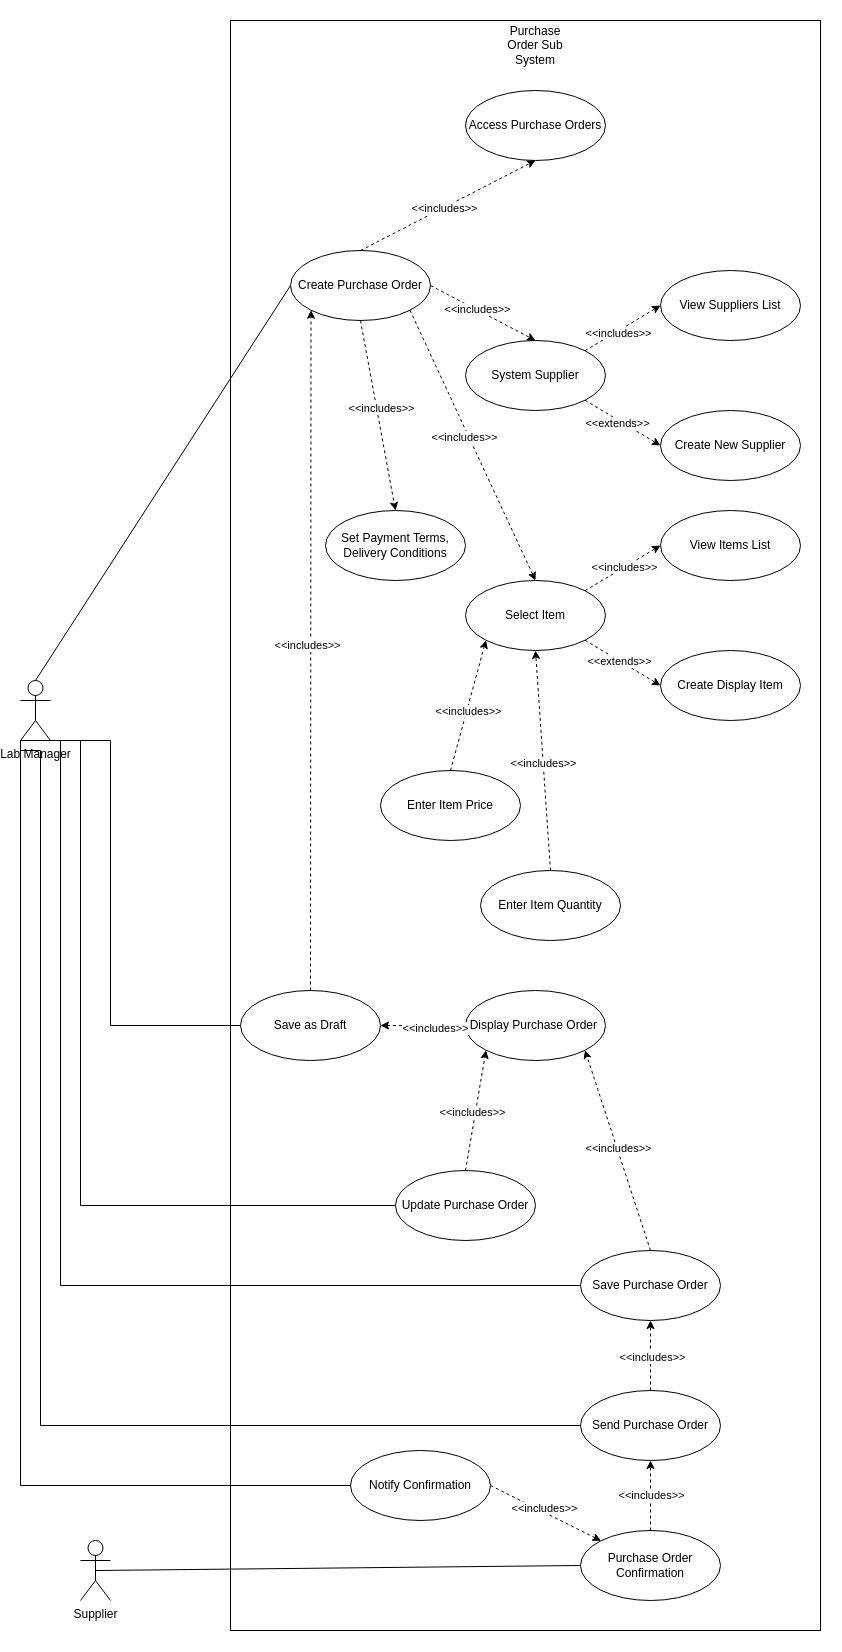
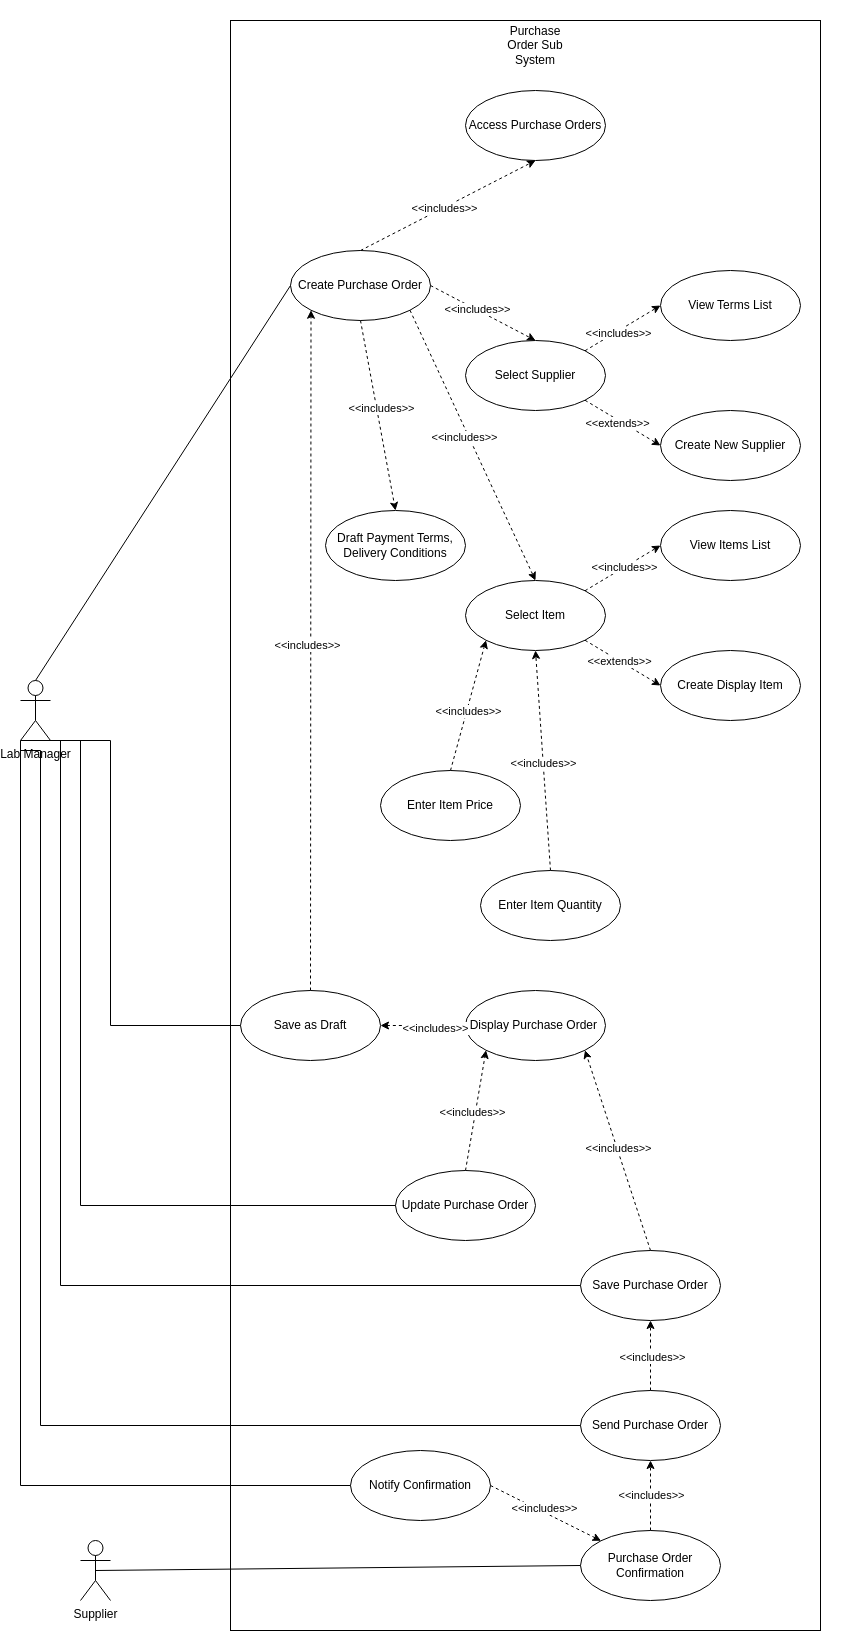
  <mxCell id="0" />
  <mxCell id="1" parent="0" />
  <mxCell id="2" value="Lab Manager" style="shape=umlActor;verticalLabelPosition=bottom;verticalAlign=top;html=1;outlineConnect=0;" vertex="1" parent="1"><mxGeometry x="20" y="680" width="30" height="60" as="geometry" /></mxCell>
  <mxCell id="3" value="" style="rounded=0;whiteSpace=wrap;html=1;" vertex="1" parent="1"><mxGeometry x="230" y="20" width="590" height="1610" as="geometry" /></mxCell>
  <mxCell id="4" value="Purchase Order Sub System" style="text;html=1;align=center;verticalAlign=middle;whiteSpace=wrap;rounded=0;" vertex="1" parent="1"><mxGeometry x="505" y="30" width="60" height="30" as="geometry" /></mxCell>
  <mxCell id="5" value="Supplier" style="shape=umlActor;verticalLabelPosition=bottom;verticalAlign=top;html=1;outlineConnect=0;" vertex="1" parent="1"><mxGeometry x="80" y="1540" width="30" height="60" as="geometry" /></mxCell>
  <mxCell id="6" value="Create Purchase Order" style="ellipse;whiteSpace=wrap;html=1;" vertex="1" parent="1"><mxGeometry x="290" y="250" width="140" height="70" as="geometry" /></mxCell>
  <mxCell id="7" value="Access Purchase Orders" style="ellipse;whiteSpace=wrap;html=1;" vertex="1" parent="1"><mxGeometry x="465" y="90" width="140" height="70" as="geometry" /></mxCell>
- <mxCell id="8" value="System Supplier" style="ellipse;whiteSpace=wrap;html=1;" vertex="1" parent="1"><mxGeometry x="465" y="340" width="140" height="70" as="geometry" /></mxCell>
+ <mxCell id="8" value="Select Supplier" style="ellipse;whiteSpace=wrap;html=1;" vertex="1" parent="1"><mxGeometry x="465" y="340" width="140" height="70" as="geometry" /></mxCell>
  <mxCell id="9" value="View Items List" style="ellipse;whiteSpace=wrap;html=1;" vertex="1" parent="1"><mxGeometry x="660" y="510" width="140" height="70" as="geometry" /></mxCell>
  <mxCell id="10" value="Select Item" style="ellipse;whiteSpace=wrap;html=1;" vertex="1" parent="1"><mxGeometry x="465" y="580" width="140" height="70" as="geometry" /></mxCell>
- <mxCell id="11" value="View Suppliers List" style="ellipse;whiteSpace=wrap;html=1;" vertex="1" parent="1"><mxGeometry x="660" y="270" width="140" height="70" as="geometry" /></mxCell>
+ <mxCell id="11" value="View Terms List" style="ellipse;whiteSpace=wrap;html=1;" vertex="1" parent="1"><mxGeometry x="660" y="270" width="140" height="70" as="geometry" /></mxCell>
  <mxCell id="12" value="Create New Supplier" style="ellipse;whiteSpace=wrap;html=1;" vertex="1" parent="1"><mxGeometry x="660" y="410" width="140" height="70" as="geometry" /></mxCell>
  <mxCell id="13" value="Enter Item Quantity" style="ellipse;whiteSpace=wrap;html=1;" vertex="1" parent="1"><mxGeometry x="480" y="870" width="140" height="70" as="geometry" /></mxCell>
  <mxCell id="14" value="Enter Item Price" style="ellipse;whiteSpace=wrap;html=1;" vertex="1" parent="1"><mxGeometry x="380" y="770" width="140" height="70" as="geometry" /></mxCell>
  <mxCell id="15" value="Display Purchase Order&amp;nbsp;" style="ellipse;whiteSpace=wrap;html=1;" vertex="1" parent="1"><mxGeometry x="465" y="990" width="140" height="70" as="geometry" /></mxCell>
  <mxCell id="16" value="Update Purchase Order" style="ellipse;whiteSpace=wrap;html=1;" vertex="1" parent="1"><mxGeometry x="395" y="1170" width="140" height="70" as="geometry" /></mxCell>
- <mxCell id="17" value="Set Payment Terms, Delivery Conditions" style="ellipse;whiteSpace=wrap;html=1;" vertex="1" parent="1"><mxGeometry x="325" y="510" width="140" height="70" as="geometry" /></mxCell>
+ <mxCell id="17" value="Draft Payment Terms, Delivery Conditions" style="ellipse;whiteSpace=wrap;html=1;" vertex="1" parent="1"><mxGeometry x="325" y="510" width="140" height="70" as="geometry" /></mxCell>
  <mxCell id="18" value="Save Purchase Order" style="ellipse;whiteSpace=wrap;html=1;" vertex="1" parent="1"><mxGeometry x="580" y="1250" width="140" height="70" as="geometry" /></mxCell>
  <mxCell id="19" value="Send Purchase Order" style="ellipse;whiteSpace=wrap;html=1;" vertex="1" parent="1"><mxGeometry x="580" y="1390" width="140" height="70" as="geometry" /></mxCell>
  <mxCell id="20" value="Purchase Order Confirmation" style="ellipse;whiteSpace=wrap;html=1;" vertex="1" parent="1"><mxGeometry x="580" y="1530" width="140" height="70" as="geometry" /></mxCell>
  <mxCell id="21" value="Create Display Item" style="ellipse;whiteSpace=wrap;html=1;" vertex="1" parent="1"><mxGeometry x="660" y="650" width="140" height="70" as="geometry" /></mxCell>
  <mxCell id="22" value="" style="endArrow=classic;html=1;rounded=0;exitX=0.5;exitY=0;exitDx=0;exitDy=0;entryX=0.5;entryY=1;entryDx=0;entryDy=0;dashed=1;" edge="1" parent="1" source="6" target="7"><mxGeometry width="50" height="50" relative="1" as="geometry"><mxPoint x="540" y="190" as="sourcePoint" /><mxPoint x="590" y="140" as="targetPoint" /></mxGeometry></mxCell>
  <mxCell id="23" value="&amp;lt;&amp;lt;includes&amp;gt;&amp;gt;" style="edgeLabel;html=1;align=center;verticalAlign=middle;resizable=0;points=[];" vertex="1" connectable="0" parent="22"><mxGeometry x="-0.04" relative="1" as="geometry"><mxPoint as="offset" /></mxGeometry></mxCell>
  <mxCell id="24" value="" style="endArrow=classic;html=1;rounded=0;exitX=1;exitY=0;exitDx=0;exitDy=0;entryX=0;entryY=0.5;entryDx=0;entryDy=0;dashed=1;" edge="1" parent="1" source="8" target="11"><mxGeometry width="50" height="50" relative="1" as="geometry"><mxPoint x="390" y="560" as="sourcePoint" /><mxPoint x="440" y="510" as="targetPoint" /></mxGeometry></mxCell>
  <mxCell id="25" value="&amp;lt;&amp;lt;includes&amp;gt;&amp;gt;" style="edgeLabel;html=1;align=center;verticalAlign=middle;resizable=0;points=[];" vertex="1" connectable="0" parent="24"><mxGeometry x="-0.146" y="-2" relative="1" as="geometry"><mxPoint x="-1" as="offset" /></mxGeometry></mxCell>
  <mxCell id="26" value="" style="endArrow=classic;html=1;rounded=0;exitX=1;exitY=1;exitDx=0;exitDy=0;entryX=0;entryY=0.5;entryDx=0;entryDy=0;dashed=1;" edge="1" parent="1" source="8" target="12"><mxGeometry width="50" height="50" relative="1" as="geometry"><mxPoint x="390" y="560" as="sourcePoint" /><mxPoint x="440" y="510" as="targetPoint" /></mxGeometry></mxCell>
  <mxCell id="27" value="&amp;lt;&amp;lt;extends&amp;gt;&amp;gt;" style="edgeLabel;html=1;align=center;verticalAlign=middle;resizable=0;points=[];" vertex="1" connectable="0" parent="26"><mxGeometry x="-0.11" y="-3" relative="1" as="geometry"><mxPoint as="offset" /></mxGeometry></mxCell>
  <mxCell id="28" value="" style="endArrow=classic;html=1;rounded=0;exitX=1;exitY=0;exitDx=0;exitDy=0;entryX=0;entryY=0.5;entryDx=0;entryDy=0;dashed=1;" edge="1" parent="1" source="10" target="9"><mxGeometry width="50" height="50" relative="1" as="geometry"><mxPoint x="620" y="710" as="sourcePoint" /><mxPoint x="670" y="660" as="targetPoint" /></mxGeometry></mxCell>
  <mxCell id="29" value="&amp;lt;&amp;lt;includes&amp;gt;&amp;gt;" style="edgeLabel;html=1;align=center;verticalAlign=middle;resizable=0;points=[];" vertex="1" connectable="0" parent="28"><mxGeometry x="0.041" relative="1" as="geometry"><mxPoint as="offset" /></mxGeometry></mxCell>
  <mxCell id="30" value="" style="endArrow=classic;html=1;rounded=0;exitX=1;exitY=1;exitDx=0;exitDy=0;entryX=0;entryY=0.5;entryDx=0;entryDy=0;dashed=1;" edge="1" parent="1" source="10" target="21"><mxGeometry width="50" height="50" relative="1" as="geometry"><mxPoint x="620" y="710" as="sourcePoint" /><mxPoint x="670" y="660" as="targetPoint" /></mxGeometry></mxCell>
  <mxCell id="31" value="&amp;lt;&amp;lt;extends&amp;gt;&amp;gt;" style="edgeLabel;html=1;align=center;verticalAlign=middle;resizable=0;points=[];" vertex="1" connectable="0" parent="30"><mxGeometry x="-0.092" relative="1" as="geometry"><mxPoint as="offset" /></mxGeometry></mxCell>
  <mxCell id="32" value="" style="endArrow=classic;html=1;rounded=0;exitX=0.5;exitY=0;exitDx=0;exitDy=0;entryX=0;entryY=1;entryDx=0;entryDy=0;dashed=1;" edge="1" parent="1" source="14" target="10"><mxGeometry width="50" height="50" relative="1" as="geometry"><mxPoint x="620" y="840" as="sourcePoint" /><mxPoint x="670" y="790" as="targetPoint" /></mxGeometry></mxCell>
  <mxCell id="33" value="&amp;lt;&amp;lt;includes&amp;gt;&amp;gt;" style="edgeLabel;html=1;align=center;verticalAlign=middle;resizable=0;points=[];" vertex="1" connectable="0" parent="32"><mxGeometry x="-0.085" y="-1" relative="1" as="geometry"><mxPoint as="offset" /></mxGeometry></mxCell>
  <mxCell id="34" value="" style="endArrow=classic;html=1;rounded=0;exitX=0.5;exitY=0;exitDx=0;exitDy=0;entryX=0.5;entryY=1;entryDx=0;entryDy=0;dashed=1;" edge="1" parent="1" source="13" target="10"><mxGeometry width="50" height="50" relative="1" as="geometry"><mxPoint x="620" y="870" as="sourcePoint" /><mxPoint x="670" y="820" as="targetPoint" /></mxGeometry></mxCell>
  <mxCell id="35" value="&amp;lt;&amp;lt;includes&amp;gt;&amp;gt;" style="edgeLabel;html=1;align=center;verticalAlign=middle;resizable=0;points=[];" vertex="1" connectable="0" parent="34"><mxGeometry x="-0.016" relative="1" as="geometry"><mxPoint as="offset" /></mxGeometry></mxCell>
  <mxCell id="36" value="Notify Confirmation" style="ellipse;whiteSpace=wrap;html=1;" vertex="1" parent="1"><mxGeometry x="350" y="1450" width="140" height="70" as="geometry" /></mxCell>
  <mxCell id="37" value="Save as Draft" style="ellipse;whiteSpace=wrap;html=1;" vertex="1" parent="1"><mxGeometry x="240" y="990" width="140" height="70" as="geometry" /></mxCell>
  <mxCell id="38" value="" style="endArrow=classic;html=1;rounded=0;exitX=0.5;exitY=0;exitDx=0;exitDy=0;entryX=0;entryY=1;entryDx=0;entryDy=0;dashed=1;" edge="1" parent="1" source="16" target="15"><mxGeometry width="50" height="50" relative="1" as="geometry"><mxPoint x="470" y="1460" as="sourcePoint" /><mxPoint x="520" y="1410" as="targetPoint" /></mxGeometry></mxCell>
  <mxCell id="39" value="&amp;lt;&amp;lt;includes&amp;gt;&amp;gt;" style="edgeLabel;html=1;align=center;verticalAlign=middle;resizable=0;points=[];" vertex="1" connectable="0" parent="38"><mxGeometry x="-0.057" y="3" relative="1" as="geometry"><mxPoint y="-1" as="offset" /></mxGeometry></mxCell>
  <mxCell id="40" value="" style="endArrow=classic;html=1;rounded=0;exitX=0.5;exitY=0;exitDx=0;exitDy=0;entryX=1;entryY=1;entryDx=0;entryDy=0;dashed=1;" edge="1" parent="1" source="18" target="15"><mxGeometry width="50" height="50" relative="1" as="geometry"><mxPoint x="470" y="1610" as="sourcePoint" /><mxPoint x="520" y="1560" as="targetPoint" /></mxGeometry></mxCell>
  <mxCell id="41" value="&amp;lt;&amp;lt;includes&amp;gt;&amp;gt;" style="edgeLabel;html=1;align=center;verticalAlign=middle;resizable=0;points=[];" vertex="1" connectable="0" parent="40"><mxGeometry x="0.016" y="-1" relative="1" as="geometry"><mxPoint as="offset" /></mxGeometry></mxCell>
  <mxCell id="42" value="" style="endArrow=classic;html=1;rounded=0;entryX=0;entryY=1;entryDx=0;entryDy=0;dashed=1;" edge="1" parent="1" source="37" target="6"><mxGeometry width="50" height="50" relative="1" as="geometry"><mxPoint x="470" y="580" as="sourcePoint" /><mxPoint x="520" y="530" as="targetPoint" /></mxGeometry></mxCell>
  <mxCell id="43" value="&amp;lt;&amp;lt;includes&amp;gt;&amp;gt;" style="edgeLabel;html=1;align=center;verticalAlign=middle;resizable=0;points=[];" vertex="1" connectable="0" parent="42"><mxGeometry x="0.015" y="4" relative="1" as="geometry"><mxPoint as="offset" /></mxGeometry></mxCell>
  <mxCell id="44" value="" style="endArrow=classic;html=1;rounded=0;exitX=1;exitY=0.5;exitDx=0;exitDy=0;entryX=0.5;entryY=0;entryDx=0;entryDy=0;dashed=1;" edge="1" parent="1" source="6" target="8"><mxGeometry width="50" height="50" relative="1" as="geometry"><mxPoint x="580" y="580" as="sourcePoint" /><mxPoint x="630" y="530" as="targetPoint" /></mxGeometry></mxCell>
  <mxCell id="45" value="&amp;lt;&amp;lt;includes&amp;gt;&amp;gt;" style="edgeLabel;html=1;align=center;verticalAlign=middle;resizable=0;points=[];" vertex="1" connectable="0" parent="44"><mxGeometry x="-0.117" y="1" relative="1" as="geometry"><mxPoint as="offset" /></mxGeometry></mxCell>
  <mxCell id="46" value="" style="endArrow=classic;html=1;rounded=0;exitX=1;exitY=1;exitDx=0;exitDy=0;entryX=0.5;entryY=0;entryDx=0;entryDy=0;dashed=1;" edge="1" parent="1" source="6" target="10"><mxGeometry width="50" height="50" relative="1" as="geometry"><mxPoint x="580" y="620" as="sourcePoint" /><mxPoint x="630" y="570" as="targetPoint" /></mxGeometry></mxCell>
  <mxCell id="47" value="&amp;lt;&amp;lt;includes&amp;gt;&amp;gt;" style="edgeLabel;html=1;align=center;verticalAlign=middle;resizable=0;points=[];" vertex="1" connectable="0" parent="46"><mxGeometry x="-0.073" y="-4" relative="1" as="geometry"><mxPoint as="offset" /></mxGeometry></mxCell>
  <mxCell id="48" value="" style="endArrow=classic;html=1;rounded=0;exitX=0.5;exitY=1;exitDx=0;exitDy=0;entryX=0.5;entryY=0;entryDx=0;entryDy=0;dashed=1;" edge="1" parent="1" source="6" target="17"><mxGeometry width="50" height="50" relative="1" as="geometry"><mxPoint x="610" y="540" as="sourcePoint" /><mxPoint x="660" y="490" as="targetPoint" /></mxGeometry></mxCell>
  <mxCell id="49" value="&amp;lt;&amp;lt;includes&amp;gt;&amp;gt;" style="edgeLabel;html=1;align=center;verticalAlign=middle;resizable=0;points=[];" vertex="1" connectable="0" parent="48"><mxGeometry x="-0.065" y="4" relative="1" as="geometry"><mxPoint as="offset" /></mxGeometry></mxCell>
  <mxCell id="50" value="" style="endArrow=none;html=1;rounded=0;exitX=1;exitY=0.5;exitDx=0;exitDy=0;entryX=0;entryY=0.5;entryDx=0;entryDy=0;dashed=1;startArrow=classic;startFill=1;" edge="1" parent="1" source="37" target="15"><mxGeometry width="50" height="50" relative="1" as="geometry"><mxPoint x="630" y="1210" as="sourcePoint" /><mxPoint x="680" y="1160" as="targetPoint" /></mxGeometry></mxCell>
  <mxCell id="51" value="&amp;lt;&amp;lt;includes&amp;gt;&amp;gt;" style="edgeLabel;html=1;align=center;verticalAlign=middle;resizable=0;points=[];" vertex="1" connectable="0" parent="50"><mxGeometry x="0.26" y="-2" relative="1" as="geometry"><mxPoint as="offset" /></mxGeometry></mxCell>
  <mxCell id="52" value="" style="endArrow=classic;html=1;rounded=0;exitX=0.5;exitY=0;exitDx=0;exitDy=0;dashed=1;" edge="1" parent="1" source="19" target="18"><mxGeometry width="50" height="50" relative="1" as="geometry"><mxPoint x="630" y="1530" as="sourcePoint" /><mxPoint x="680" y="1480" as="targetPoint" /></mxGeometry></mxCell>
  <mxCell id="53" value="&amp;lt;&amp;lt;includes&amp;gt;&amp;gt;" style="edgeLabel;html=1;align=center;verticalAlign=middle;resizable=0;points=[];" vertex="1" connectable="0" parent="52"><mxGeometry x="-0.023" y="-1" relative="1" as="geometry"><mxPoint as="offset" /></mxGeometry></mxCell>
  <mxCell id="54" value="" style="endArrow=classic;html=1;rounded=0;exitX=0.5;exitY=0;exitDx=0;exitDy=0;entryX=0.5;entryY=1;entryDx=0;entryDy=0;dashed=1;" edge="1" parent="1" source="20" target="19"><mxGeometry width="50" height="50" relative="1" as="geometry"><mxPoint x="620" y="1500" as="sourcePoint" /><mxPoint x="670" y="1450" as="targetPoint" /></mxGeometry></mxCell>
  <mxCell id="55" value="&amp;lt;&amp;lt;includes&amp;gt;&amp;gt;" style="edgeLabel;html=1;align=center;verticalAlign=middle;resizable=0;points=[];" vertex="1" connectable="0" parent="54"><mxGeometry x="0.034" relative="1" as="geometry"><mxPoint as="offset" /></mxGeometry></mxCell>
  <mxCell id="56" value="" style="endArrow=none;html=1;rounded=0;entryX=0;entryY=0.5;entryDx=0;entryDy=0;exitX=0.5;exitY=0.5;exitDx=0;exitDy=0;exitPerimeter=0;" edge="1" parent="1" source="5" target="20"><mxGeometry width="50" height="50" relative="1" as="geometry"><mxPoint x="710" y="1520" as="sourcePoint" /><mxPoint x="760" y="1470" as="targetPoint" /></mxGeometry></mxCell>
  <mxCell id="57" value="" style="endArrow=none;html=1;rounded=0;exitX=0.5;exitY=0;exitDx=0;exitDy=0;exitPerimeter=0;entryX=0;entryY=0.5;entryDx=0;entryDy=0;" edge="1" parent="1" source="2" target="6"><mxGeometry width="50" height="50" relative="1" as="geometry"><mxPoint x="710" y="760" as="sourcePoint" /><mxPoint x="760" y="710" as="targetPoint" /></mxGeometry></mxCell>
  <mxCell id="58" value="" style="endArrow=none;html=1;rounded=0;exitX=1;exitY=1;exitDx=0;exitDy=0;exitPerimeter=0;entryX=0;entryY=0.5;entryDx=0;entryDy=0;edgeStyle=orthogonalEdgeStyle;" edge="1" parent="1" source="2" target="37"><mxGeometry width="50" height="50" relative="1" as="geometry"><mxPoint x="710" y="950" as="sourcePoint" /><mxPoint x="760" y="900" as="targetPoint" /><Array as="points"><mxPoint y="740" x="110" /><mxPoint y="1025" x="110" /></Array></mxGeometry></mxCell>
  <mxCell id="59" value="" style="endArrow=none;html=1;rounded=0;exitX=0;exitY=0.5;exitDx=0;exitDy=0;entryX=0;entryY=1;entryDx=0;entryDy=0;entryPerimeter=0;edgeStyle=orthogonalEdgeStyle;" edge="1" parent="1" source="36" target="2"><mxGeometry width="50" height="50" relative="1" as="geometry"><mxPoint x="710" y="1200" as="sourcePoint" /><mxPoint x="760" y="1150" as="targetPoint" /><Array as="points"><mxPoint x="20" y="1485" /></Array></mxGeometry></mxCell>
  <mxCell id="60" value="" style="endArrow=none;html=1;rounded=0;exitX=0;exitY=0.5;exitDx=0;exitDy=0;entryX=0;entryY=1;entryDx=0;entryDy=0;entryPerimeter=0;edgeStyle=orthogonalEdgeStyle;" edge="1" parent="1" source="18" target="2"><mxGeometry width="50" height="50" relative="1" as="geometry"><mxPoint x="710" y="1170" as="sourcePoint" /><mxPoint x="760" y="1120" as="targetPoint" /><Array as="points"><mxPoint x="60" y="1285" /><mxPoint x="60" y="740" /></Array></mxGeometry></mxCell>
  <mxCell id="61" value="" style="endArrow=none;html=1;rounded=0;exitX=0;exitY=0.5;exitDx=0;exitDy=0;edgeStyle=orthogonalEdgeStyle;" edge="1" parent="1" source="19"><mxGeometry width="50" height="50" relative="1" as="geometry"><mxPoint x="710" y="1210" as="sourcePoint" /><mxPoint x="20" y="750" as="targetPoint" /><Array as="points"><mxPoint x="40" y="1425" /><mxPoint x="40" y="750" /></Array></mxGeometry></mxCell>
  <mxCell id="62" value="" style="endArrow=none;html=1;rounded=0;exitX=0;exitY=0.5;exitDx=0;exitDy=0;entryX=1;entryY=1;entryDx=0;entryDy=0;entryPerimeter=0;edgeStyle=orthogonalEdgeStyle;" edge="1" parent="1" source="16" target="2"><mxGeometry width="50" height="50" relative="1" as="geometry"><mxPoint x="710" y="1200" as="sourcePoint" /><mxPoint x="760" y="1150" as="targetPoint" /><Array as="points"><mxPoint x="80" y="1205" /><mxPoint x="80" y="740" /></Array></mxGeometry></mxCell>
  <mxCell id="63" value="" style="endArrow=classic;html=1;rounded=0;exitX=1;exitY=0.5;exitDx=0;exitDy=0;entryX=0;entryY=0;entryDx=0;entryDy=0;dashed=1;" edge="1" parent="1" source="36" target="20"><mxGeometry width="50" height="50" relative="1" as="geometry"><mxPoint x="710" y="1490" as="sourcePoint" /><mxPoint x="760" y="1440" as="targetPoint" /></mxGeometry></mxCell>
  <mxCell id="64" value="&amp;lt;&amp;lt;includes&amp;gt;&amp;gt;" style="edgeLabel;html=1;align=center;verticalAlign=middle;resizable=0;points=[];" vertex="1" connectable="0" parent="63"><mxGeometry x="-0.073" y="3" relative="1" as="geometry"><mxPoint x="1" as="offset" /></mxGeometry></mxCell>
